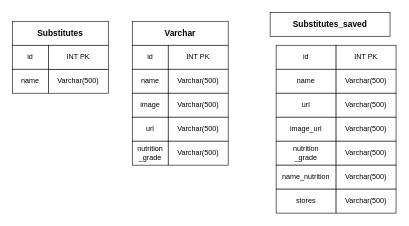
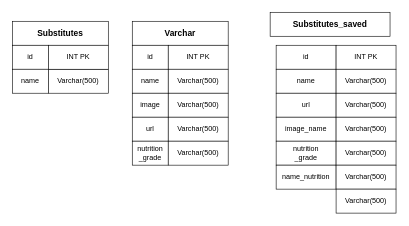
  <mxCell id="0" />
  <mxCell id="1" parent="0" />
  <mxCell id="2" value="&lt;font style=&quot;font-size: 14px&quot;&gt;&lt;b&gt;Substitutes&lt;/b&gt;&lt;/font&gt;" style="rounded=0;whiteSpace=wrap;html=1;" parent="1" vertex="1"><mxGeometry x="20" y="35" width="160" height="40" as="geometry" /></mxCell>
  <mxCell id="3" value="id" style="rounded=0;whiteSpace=wrap;html=1;" parent="1" vertex="1"><mxGeometry x="20" y="75" width="60" height="40" as="geometry" /></mxCell>
  <mxCell id="4" value="name" style="rounded=0;whiteSpace=wrap;html=1;" parent="1" vertex="1"><mxGeometry x="20" y="115" width="60" height="40" as="geometry" /></mxCell>
  <mxCell id="5" value="&lt;div align=&quot;justify&quot;&gt;&lt;font style=&quot;font-size: 12px&quot;&gt;Varchar(500)&lt;/font&gt;&lt;/div&gt;" style="rounded=0;whiteSpace=wrap;html=1;" parent="1" vertex="1"><mxGeometry x="80" y="115" width="100" height="40" as="geometry" /></mxCell>
  <mxCell id="6" value="INT PK" style="rounded=0;whiteSpace=wrap;html=1;" parent="1" vertex="1"><mxGeometry x="80" y="75" width="100" height="40" as="geometry" /></mxCell>
  <mxCell id="7" value="&lt;b&gt;&lt;font style=&quot;font-size: 14px&quot;&gt;Varchar&lt;/font&gt;&lt;/b&gt;" style="rounded=0;whiteSpace=wrap;html=1;" parent="1" vertex="1"><mxGeometry x="220" y="35" width="160" height="40" as="geometry" /></mxCell>
  <mxCell id="8" value="id" style="rounded=0;whiteSpace=wrap;html=1;" parent="1" vertex="1"><mxGeometry x="220" y="75" width="60" height="40" as="geometry" /></mxCell>
  <mxCell id="9" value="name" style="rounded=0;whiteSpace=wrap;html=1;" parent="1" vertex="1"><mxGeometry x="220" y="115" width="60" height="40" as="geometry" /></mxCell>
  <mxCell id="10" value="&lt;div&gt;image&lt;/div&gt;" style="rounded=0;whiteSpace=wrap;html=1;" parent="1" vertex="1"><mxGeometry x="220" y="155" width="60" height="40" as="geometry" /></mxCell>
  <mxCell id="11" value="url" style="rounded=0;whiteSpace=wrap;html=1;" parent="1" vertex="1"><mxGeometry x="220" y="195" width="60" height="40" as="geometry" /></mxCell>
  <mxCell id="12" value="&lt;div&gt;nutrition&lt;/div&gt;&lt;div&gt;_grade&lt;/div&gt;" style="rounded=0;whiteSpace=wrap;html=1;" parent="1" vertex="1"><mxGeometry x="220" y="235" width="60" height="40" as="geometry" /></mxCell>
  <mxCell id="13" value="INT PK" style="rounded=0;whiteSpace=wrap;html=1;" parent="1" vertex="1"><mxGeometry x="280" y="75" width="100" height="40" as="geometry" /></mxCell>
  <mxCell id="14" value="Varchar(500)" style="rounded=0;whiteSpace=wrap;html=1;" parent="1" vertex="1"><mxGeometry x="280" y="115" width="100" height="40" as="geometry" /></mxCell>
  <mxCell id="15" value="Varchar(500)" style="rounded=0;whiteSpace=wrap;html=1;" parent="1" vertex="1"><mxGeometry x="280" y="155" width="100" height="40" as="geometry" /></mxCell>
  <mxCell id="16" value="Varchar(500)" style="rounded=0;whiteSpace=wrap;html=1;" parent="1" vertex="1"><mxGeometry x="280" y="195" width="100" height="40" as="geometry" /></mxCell>
  <mxCell id="17" value="Varchar(500)" style="rounded=0;whiteSpace=wrap;html=1;" parent="1" vertex="1"><mxGeometry x="280" y="235" width="100" height="40" as="geometry" /></mxCell>
  <mxCell id="18" value="&lt;font style=&quot;font-size: 14px&quot;&gt;&lt;b&gt;Substitutes_saved&lt;/b&gt;&lt;/font&gt;" style="rounded=0;whiteSpace=wrap;html=1;" vertex="1" parent="1"><mxGeometry x="450" y="20" width="200" height="40" as="geometry" /></mxCell>
  <mxCell id="19" value="id" style="rounded=0;whiteSpace=wrap;html=1;" vertex="1" parent="1"><mxGeometry x="460" y="75" width="100" height="40" as="geometry" /></mxCell>
  <mxCell id="20" value="name" style="rounded=0;whiteSpace=wrap;html=1;" vertex="1" parent="1"><mxGeometry x="460" y="115" width="100" height="40" as="geometry" /></mxCell>
  <mxCell id="21" value="url" style="rounded=0;whiteSpace=wrap;html=1;" vertex="1" parent="1"><mxGeometry x="460" y="155" width="100" height="40" as="geometry" /></mxCell>
- <mxCell id="22" value="image_url" style="rounded=0;whiteSpace=wrap;html=1;" vertex="1" parent="1"><mxGeometry x="460" y="195" width="100" height="40" as="geometry" /></mxCell>
+ <mxCell id="22" value="image_name" style="rounded=0;whiteSpace=wrap;html=1;" vertex="1" parent="1"><mxGeometry x="460" y="195" width="100" height="40" as="geometry" /></mxCell>
  <mxCell id="23" value="&lt;div&gt;nutrition&lt;/div&gt;&lt;div&gt;_grade&lt;/div&gt;" style="rounded=0;whiteSpace=wrap;html=1;" vertex="1" parent="1"><mxGeometry x="460" y="235" width="100" height="40" as="geometry" /></mxCell>
  <mxCell id="24" value="&lt;div align=&quot;center&quot;&gt;name_nutrition&lt;/div&gt;" style="rounded=0;whiteSpace=wrap;html=1;align=center;" vertex="1" parent="1"><mxGeometry x="460" y="275" width="100" height="40" as="geometry" /></mxCell>
  <mxCell id="25" value="INT PK" style="rounded=0;whiteSpace=wrap;html=1;" vertex="1" parent="1"><mxGeometry x="560" y="75" width="100" height="40" as="geometry" /></mxCell>
  <mxCell id="26" value="Varchar(500)" style="rounded=0;whiteSpace=wrap;html=1;" vertex="1" parent="1"><mxGeometry x="560" y="115" width="100" height="40" as="geometry" /></mxCell>
  <mxCell id="27" value="Varchar(500)" style="rounded=0;whiteSpace=wrap;html=1;" vertex="1" parent="1"><mxGeometry x="560" y="155" width="100" height="40" as="geometry" /></mxCell>
  <mxCell id="28" value="Varchar(500)" style="rounded=0;whiteSpace=wrap;html=1;" vertex="1" parent="1"><mxGeometry x="560" y="195" width="100" height="40" as="geometry" /></mxCell>
  <mxCell id="29" value="Varchar(500)" style="rounded=0;whiteSpace=wrap;html=1;" vertex="1" parent="1"><mxGeometry x="560" y="235" width="100" height="40" as="geometry" /></mxCell>
  <mxCell id="30" value="Varchar(500)" style="rounded=0;whiteSpace=wrap;html=1;" vertex="1" parent="1"><mxGeometry x="560" y="275" width="100" height="40" as="geometry" /></mxCell>
- <mxCell id="31" value="stores" style="rounded=0;whiteSpace=wrap;html=1;align=center;" vertex="1" parent="1"><mxGeometry x="460" y="315" width="100" height="40" as="geometry" /></mxCell>
  <mxCell id="32" value="Varchar(500)" style="rounded=0;whiteSpace=wrap;html=1;" vertex="1" parent="1"><mxGeometry x="560" y="315" width="100" height="40" as="geometry" /></mxCell>
